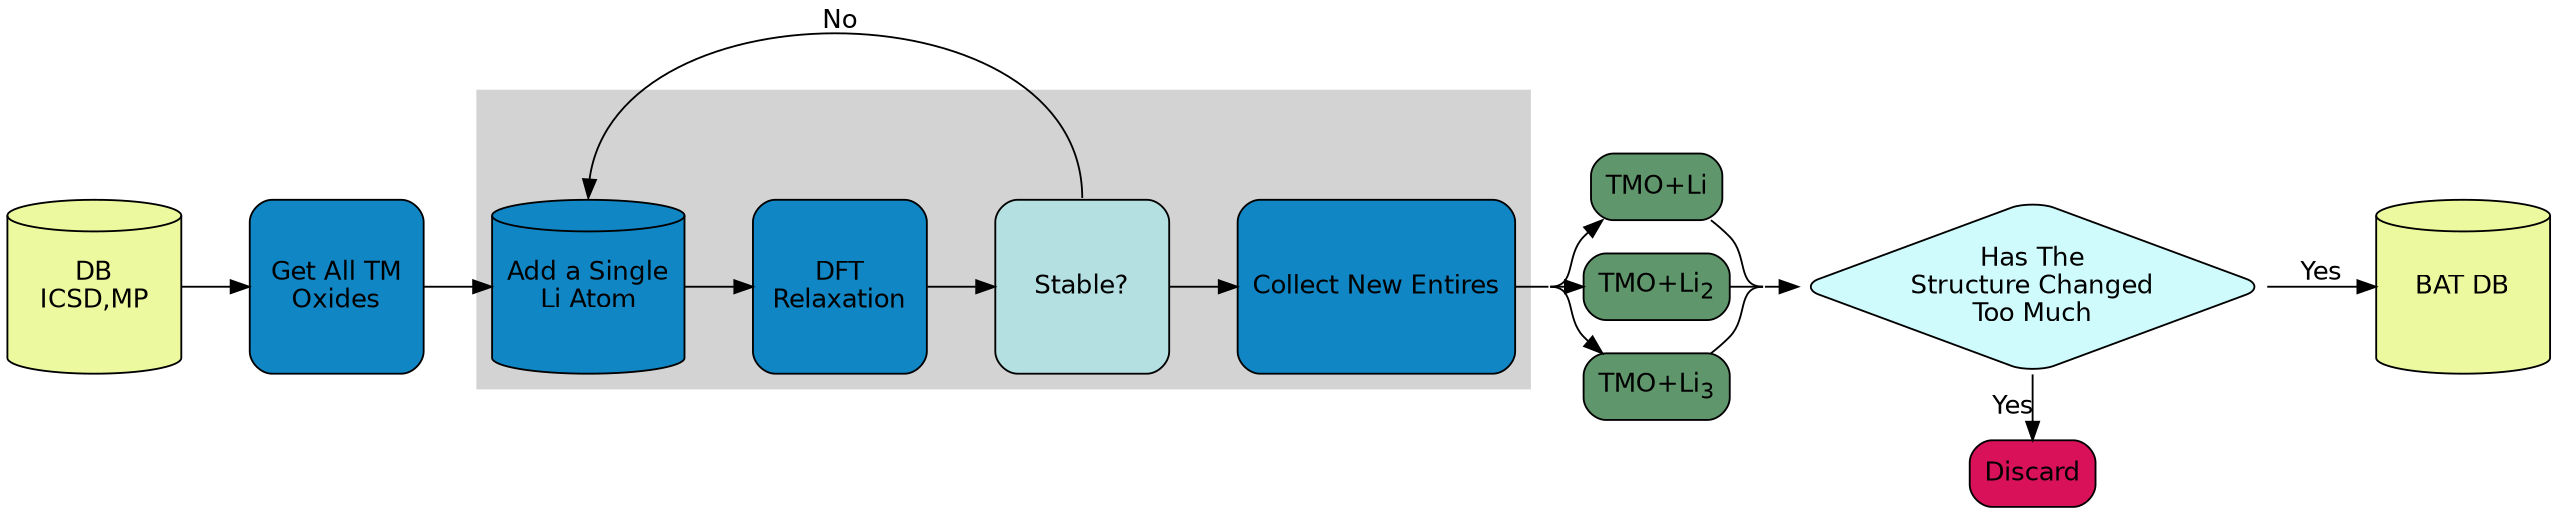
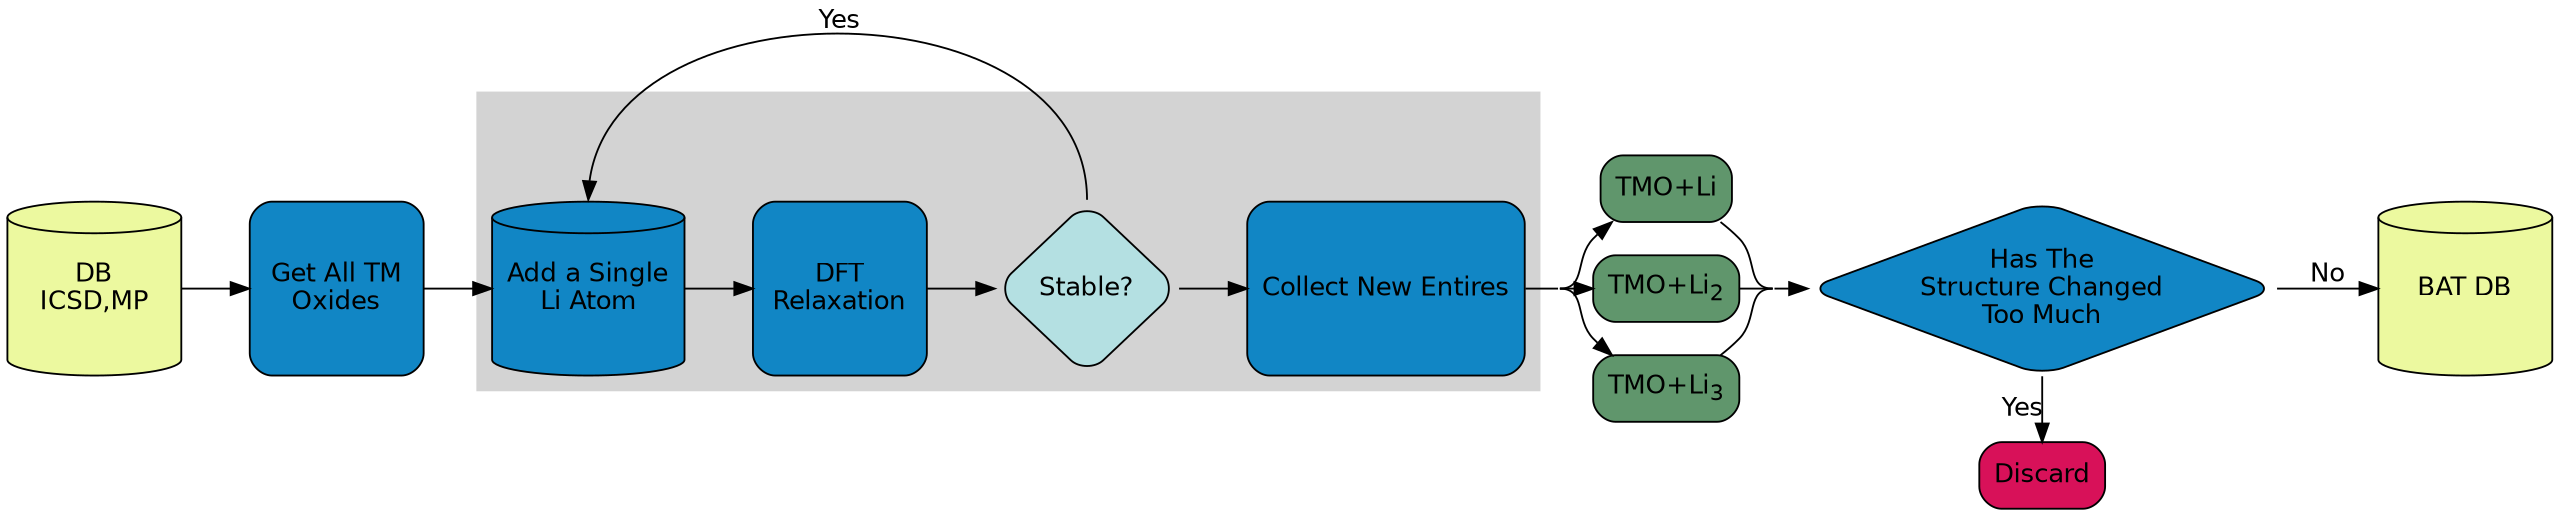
  digraph {
    concentrate=true
    fontname=helvetica
    rankdir=LR
    splines=true
    node [fillcolor="#1186c5" fontname=helvetica shape=box style="filled,rounded"]
    edge [fontname=helvetica]
    n1 [height=1.3 label="Get All TM\nOxides" shape=rectangle width=1.3]
-   n2 [fillcolor="#81f5f960" height=1.3 label="Has The\nStructure Changed\nToo Much" shape=diamond width=1.3]
+   n2 [height=1.3 label="Has The\nStructure Changed\nToo Much" shape=diamond width=1.3]
    n3 [fillcolor="#d81159" label=Discard]
    n4 [height=1.3 label="Add a Single\nLi Atom" shape=cylinder width=1.3]
    n5 [height=1.3 label="DFT\nRelaxation" shape=rectangle width=1.3]
-   n6 [fillcolor="#81f5f960" height=1.3 label="Stable?" width=1.3]
+   n6 [fillcolor="#81f5f960" height=1.3 label="Stable?" shape=diamond width=1.3]
    n7 [height=1.3 label="Collect New Entires" shape=rectangle width=1.3]
    n8 [fillcolor="#ecf99f" height=1.3 label="BAT DB" shape=cylinder style=filled width=1.3]
    n9 [fillcolor="#60966c" label=<TMO+Li>]
    n10 [fillcolor="#60966c" label=<TMO+Li<SUB>2</SUB>>]
    n11 [fillcolor="#60966c" label=<TMO+Li<SUB>3</SUB>>]
    n12 [fillcolor="#ecf99f" height=1.3 label="DB\nICSD,MP" shape=cylinder style=filled width=1.3]
    subgraph sub_1 {
      rank=same
      n1
    }
    subgraph sub_2 {
      rank=same
      n2
      n3
    }
    subgraph cluster_3 {
      color=lightgrey
      style=filled
      n4
      n5
      n6
      n7
    }
    n1 -> n4
    n2 -> n3 [label=Yes]
-   n2 -> n8 [label=Yes]
+   n2 -> n8 [label=No]
    n4 -> n5
    n5 -> n6
-   n6 -> n4 [constraint=false headport=n label=No tailport=n]
+   n6 -> n4 [constraint=false headport=n label=Yes tailport=n]
    n6 -> n7
    n7 -> n9
    n7 -> n10
    n7 -> n11
    n9 -> n2
    n10 -> n2
    n11 -> n2
    n12 -> n1
  }
